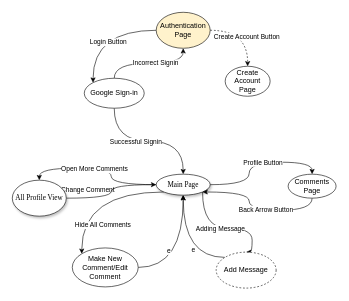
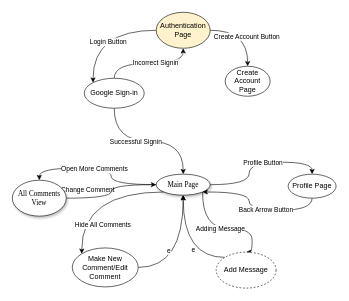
  <mxCell id="0" />
  <mxCell id="1" parent="0" />
  <mxCell id="2" style="edgeStyle=orthogonalEdgeStyle;rounded=0;orthogonalLoop=1;jettySize=auto;html=1;exitX=0;exitY=0.5;exitDx=0;exitDy=0;entryX=0.5;entryY=0;entryDx=0;entryDy=0;curved=1;" parent="1" source="10" target="27" edge="1"><mxGeometry relative="1" as="geometry" /></mxCell>
  <mxCell id="3" value="Open More Comments" style="edgeLabel;html=1;align=center;verticalAlign=middle;resizable=0;points=[];" parent="2" vertex="1" connectable="0"><mxGeometry x="0.084" y="1" relative="1" as="geometry"><mxPoint as="offset" /></mxGeometry></mxCell>
  <mxCell id="4" style="edgeStyle=orthogonalEdgeStyle;rounded=0;orthogonalLoop=1;jettySize=auto;html=1;exitX=1;exitY=0.5;exitDx=0;exitDy=0;entryX=0.5;entryY=0;entryDx=0;entryDy=0;curved=1;" parent="1" source="10" target="24" edge="1"><mxGeometry relative="1" as="geometry" /></mxCell>
  <mxCell id="5" value="Profile Button" style="edgeLabel;html=1;align=center;verticalAlign=middle;resizable=0;points=[];" parent="4" vertex="1" connectable="0"><mxGeometry x="0.1" relative="1" as="geometry"><mxPoint as="offset" /></mxGeometry></mxCell>
  <mxCell id="6" style="edgeStyle=orthogonalEdgeStyle;rounded=0;orthogonalLoop=1;jettySize=auto;html=1;exitX=0;exitY=1;exitDx=0;exitDy=0;entryX=0;entryY=0;entryDx=0;entryDy=0;curved=1;" edge="1" parent="1" source="10" target="30"><mxGeometry relative="1" as="geometry" /></mxCell>
  <mxCell id="7" value="Change Comment" style="edgeLabel;html=1;align=center;verticalAlign=middle;resizable=0;points=[];" vertex="1" connectable="0" parent="6"><mxGeometry x="0.062" y="-3" relative="1" as="geometry"><mxPoint as="offset" /></mxGeometry></mxCell>
  <mxCell id="8" style="edgeStyle=orthogonalEdgeStyle;rounded=0;orthogonalLoop=1;jettySize=auto;html=1;exitX=1;exitY=1;exitDx=0;exitDy=0;entryX=0.5;entryY=0;entryDx=0;entryDy=0;curved=1;" edge="1" parent="1" source="10" target="33"><mxGeometry relative="1" as="geometry"><Array as="points"><mxPoint x="337" y="380" /><mxPoint x="420" y="380" /></Array></mxGeometry></mxCell>
  <mxCell id="9" value="Adding Message" style="edgeLabel;html=1;align=center;verticalAlign=middle;resizable=0;points=[];" vertex="1" connectable="0" parent="8"><mxGeometry x="-0.07" relative="1" as="geometry"><mxPoint as="offset" /></mxGeometry></mxCell>
  <mxCell id="10" value="Main Page" style="ellipse;whiteSpace=wrap;html=1;rounded=0;shadow=1;comic=0;labelBackgroundColor=none;strokeWidth=1;fontFamily=Verdana;fontSize=12;align=center;" parent="1" vertex="1"><mxGeometry x="260" y="290" width="90" height="35" as="geometry" /></mxCell>
  <mxCell id="11" style="edgeStyle=orthogonalEdgeStyle;rounded=0;orthogonalLoop=1;jettySize=auto;html=1;exitX=0;exitY=0.5;exitDx=0;exitDy=0;entryX=0;entryY=0;entryDx=0;entryDy=0;curved=1;" parent="1" source="14" target="21" edge="1"><mxGeometry relative="1" as="geometry"><mxPoint x="212.5" y="110" as="targetPoint" /></mxGeometry></mxCell>
  <mxCell id="12" value="&lt;div&gt;Login Button&lt;/div&gt;" style="edgeLabel;html=1;align=center;verticalAlign=middle;resizable=0;points=[];" parent="11" vertex="1" connectable="0"><mxGeometry x="0.177" y="10" relative="1" as="geometry"><mxPoint x="15" y="12" as="offset" /></mxGeometry></mxCell>
- <mxCell id="13" value="Create Account Button" style="edgeStyle=orthogonalEdgeStyle;rounded=0;orthogonalLoop=1;jettySize=auto;html=1;exitX=1;exitY=0.5;exitDx=0;exitDy=0;entryX=0.5;entryY=0;entryDx=0;entryDy=0;curved=1;dashed=1;" parent="1" source="14" target="16" edge="1"><mxGeometry x="0.184" y="-2" relative="1" as="geometry"><mxPoint as="offset" /></mxGeometry></mxCell>
+ <mxCell id="13" value="Create Account Button" style="edgeStyle=orthogonalEdgeStyle;rounded=0;orthogonalLoop=1;jettySize=auto;html=1;exitX=1;exitY=0.5;exitDx=0;exitDy=0;entryX=0.5;entryY=0;entryDx=0;entryDy=0;curved=1;" parent="1" source="14" target="16" edge="1"><mxGeometry x="0.184" y="-2" relative="1" as="geometry"><mxPoint as="offset" /></mxGeometry></mxCell>
  <mxCell id="14" value="Authentication Page" style="ellipse;whiteSpace=wrap;html=1;fillColor=#fff2cc;" parent="1" vertex="1"><mxGeometry x="260" y="20" width="90" height="60" as="geometry" /></mxCell>
  <mxCell id="15" value="" style="edgeStyle=orthogonalEdgeStyle;rounded=0;orthogonalLoop=1;jettySize=auto;html=1;exitX=1;exitY=0.5;exitDx=0;exitDy=0;entryX=1;entryY=0.5;entryDx=0;entryDy=0;curved=1;" parent="1" source="16" target="16" edge="1"><mxGeometry relative="1" as="geometry"><mxPoint x="510" y="135" as="targetPoint" /><mxPoint as="offset" /></mxGeometry></mxCell>
  <mxCell id="16" value="Create Account Page" style="ellipse;whiteSpace=wrap;html=1;" parent="1" vertex="1"><mxGeometry x="375" y="110" width="75" height="50" as="geometry" /></mxCell>
  <mxCell id="17" style="edgeStyle=orthogonalEdgeStyle;rounded=0;orthogonalLoop=1;jettySize=auto;html=1;exitX=0.5;exitY=1;exitDx=0;exitDy=0;entryX=0.5;entryY=0;entryDx=0;entryDy=0;curved=1;" parent="1" source="21" target="10" edge="1"><mxGeometry relative="1" as="geometry" /></mxCell>
  <mxCell id="18" value="Successful Signin" style="edgeLabel;html=1;align=center;verticalAlign=middle;resizable=0;points=[];" parent="17" vertex="1" connectable="0"><mxGeometry x="-0.2" relative="1" as="geometry"><mxPoint as="offset" /></mxGeometry></mxCell>
  <mxCell id="19" style="edgeStyle=orthogonalEdgeStyle;rounded=0;orthogonalLoop=1;jettySize=auto;html=1;exitX=0.5;exitY=0;exitDx=0;exitDy=0;entryX=0.5;entryY=1;entryDx=0;entryDy=0;curved=1;" parent="1" source="21" target="14" edge="1"><mxGeometry relative="1" as="geometry" /></mxCell>
  <mxCell id="20" value="Incorrect Signin" style="edgeLabel;html=1;align=center;verticalAlign=middle;resizable=0;points=[];" parent="19" vertex="1" connectable="0"><mxGeometry x="0.127" y="1" relative="1" as="geometry"><mxPoint as="offset" /></mxGeometry></mxCell>
  <mxCell id="21" value="Google Sign-in" style="ellipse;whiteSpace=wrap;html=1;" parent="1" vertex="1"><mxGeometry x="140" y="130" width="100" height="50" as="geometry" /></mxCell>
  <mxCell id="22" style="edgeStyle=orthogonalEdgeStyle;rounded=0;orthogonalLoop=1;jettySize=auto;html=1;exitX=0.5;exitY=1;exitDx=0;exitDy=0;entryX=1;entryY=1;entryDx=0;entryDy=0;curved=1;" parent="1" source="24" target="10" edge="1"><mxGeometry relative="1" as="geometry" /></mxCell>
  <mxCell id="23" value="Back Arrow Button" style="edgeLabel;html=1;align=center;verticalAlign=middle;resizable=0;points=[];" parent="22" vertex="1" connectable="0"><mxGeometry x="-0.155" y="-2" relative="1" as="geometry"><mxPoint as="offset" /></mxGeometry></mxCell>
- <mxCell id="24" value="Comments Page" style="ellipse;whiteSpace=wrap;html=1;" parent="1" vertex="1"><mxGeometry x="480" y="290" width="80" height="40" as="geometry" /></mxCell>
+ <mxCell id="24" value="Profile Page" style="ellipse;whiteSpace=wrap;html=1;" parent="1" vertex="1"><mxGeometry x="480" y="290" width="80" height="40" as="geometry" /></mxCell>
  <mxCell id="25" style="edgeStyle=orthogonalEdgeStyle;rounded=0;orthogonalLoop=1;jettySize=auto;html=1;exitX=1;exitY=0.5;exitDx=0;exitDy=0;entryX=0;entryY=0.5;entryDx=0;entryDy=0;curved=1;" parent="1" source="27" target="10" edge="1"><mxGeometry relative="1" as="geometry" /></mxCell>
  <mxCell id="26" value="Hide All Comments" style="edgeLabel;html=1;align=center;verticalAlign=middle;resizable=0;points=[];" parent="25" vertex="1" connectable="0"><mxGeometry x="0.019" y="-1" relative="1" as="geometry"><mxPoint x="-16" y="57" as="offset" /></mxGeometry></mxCell>
- <mxCell id="27" value="All Profile View" style="ellipse;whiteSpace=wrap;html=1;rounded=0;shadow=1;comic=0;labelBackgroundColor=none;strokeWidth=1;fontFamily=Verdana;fontSize=12;align=center;" parent="1" vertex="1"><mxGeometry x="20" y="300" width="90" height="60" as="geometry" /></mxCell>
+ <mxCell id="27" value="All Comments View" style="ellipse;whiteSpace=wrap;html=1;rounded=0;shadow=1;comic=0;labelBackgroundColor=none;strokeWidth=1;fontFamily=Verdana;fontSize=12;align=center;" parent="1" vertex="1"><mxGeometry x="20" y="300" width="90" height="60" as="geometry" /></mxCell>
  <mxCell id="28" style="edgeStyle=orthogonalEdgeStyle;rounded=0;orthogonalLoop=1;jettySize=auto;html=1;exitX=1;exitY=0.5;exitDx=0;exitDy=0;entryX=0.5;entryY=1;entryDx=0;entryDy=0;curved=1;" edge="1" parent="1" source="30" target="10"><mxGeometry relative="1" as="geometry" /></mxCell>
  <mxCell id="29" value="e" style="edgeLabel;html=1;align=center;verticalAlign=middle;resizable=0;points=[];" vertex="1" connectable="0" parent="28"><mxGeometry x="-0.184" y="3" relative="1" as="geometry"><mxPoint x="-22" y="-23" as="offset" /></mxGeometry></mxCell>
  <mxCell id="30" value="&lt;div&gt;Make New Comment/Edit Comment&lt;br&gt;&lt;/div&gt;" style="ellipse;whiteSpace=wrap;html=1;" vertex="1" parent="1"><mxGeometry x="120" y="413" width="110" height="65" as="geometry" /></mxCell>
  <mxCell id="31" style="edgeStyle=orthogonalEdgeStyle;rounded=0;orthogonalLoop=1;jettySize=auto;html=1;exitX=0;exitY=0;exitDx=0;exitDy=0;entryX=0.5;entryY=1;entryDx=0;entryDy=0;curved=1;" edge="1" parent="1" source="33" target="10"><mxGeometry relative="1" as="geometry" /></mxCell>
  <mxCell id="32" value="e" style="edgeLabel;html=1;align=center;verticalAlign=middle;resizable=0;points=[];" vertex="1" connectable="0" parent="31"><mxGeometry x="-0.385" y="-12" relative="1" as="geometry"><mxPoint as="offset" /></mxGeometry></mxCell>
  <mxCell id="33" value="Add Message" style="ellipse;whiteSpace=wrap;html=1;dashed=1;" vertex="1" parent="1"><mxGeometry x="360" y="420" width="100" height="60" as="geometry" /></mxCell>
